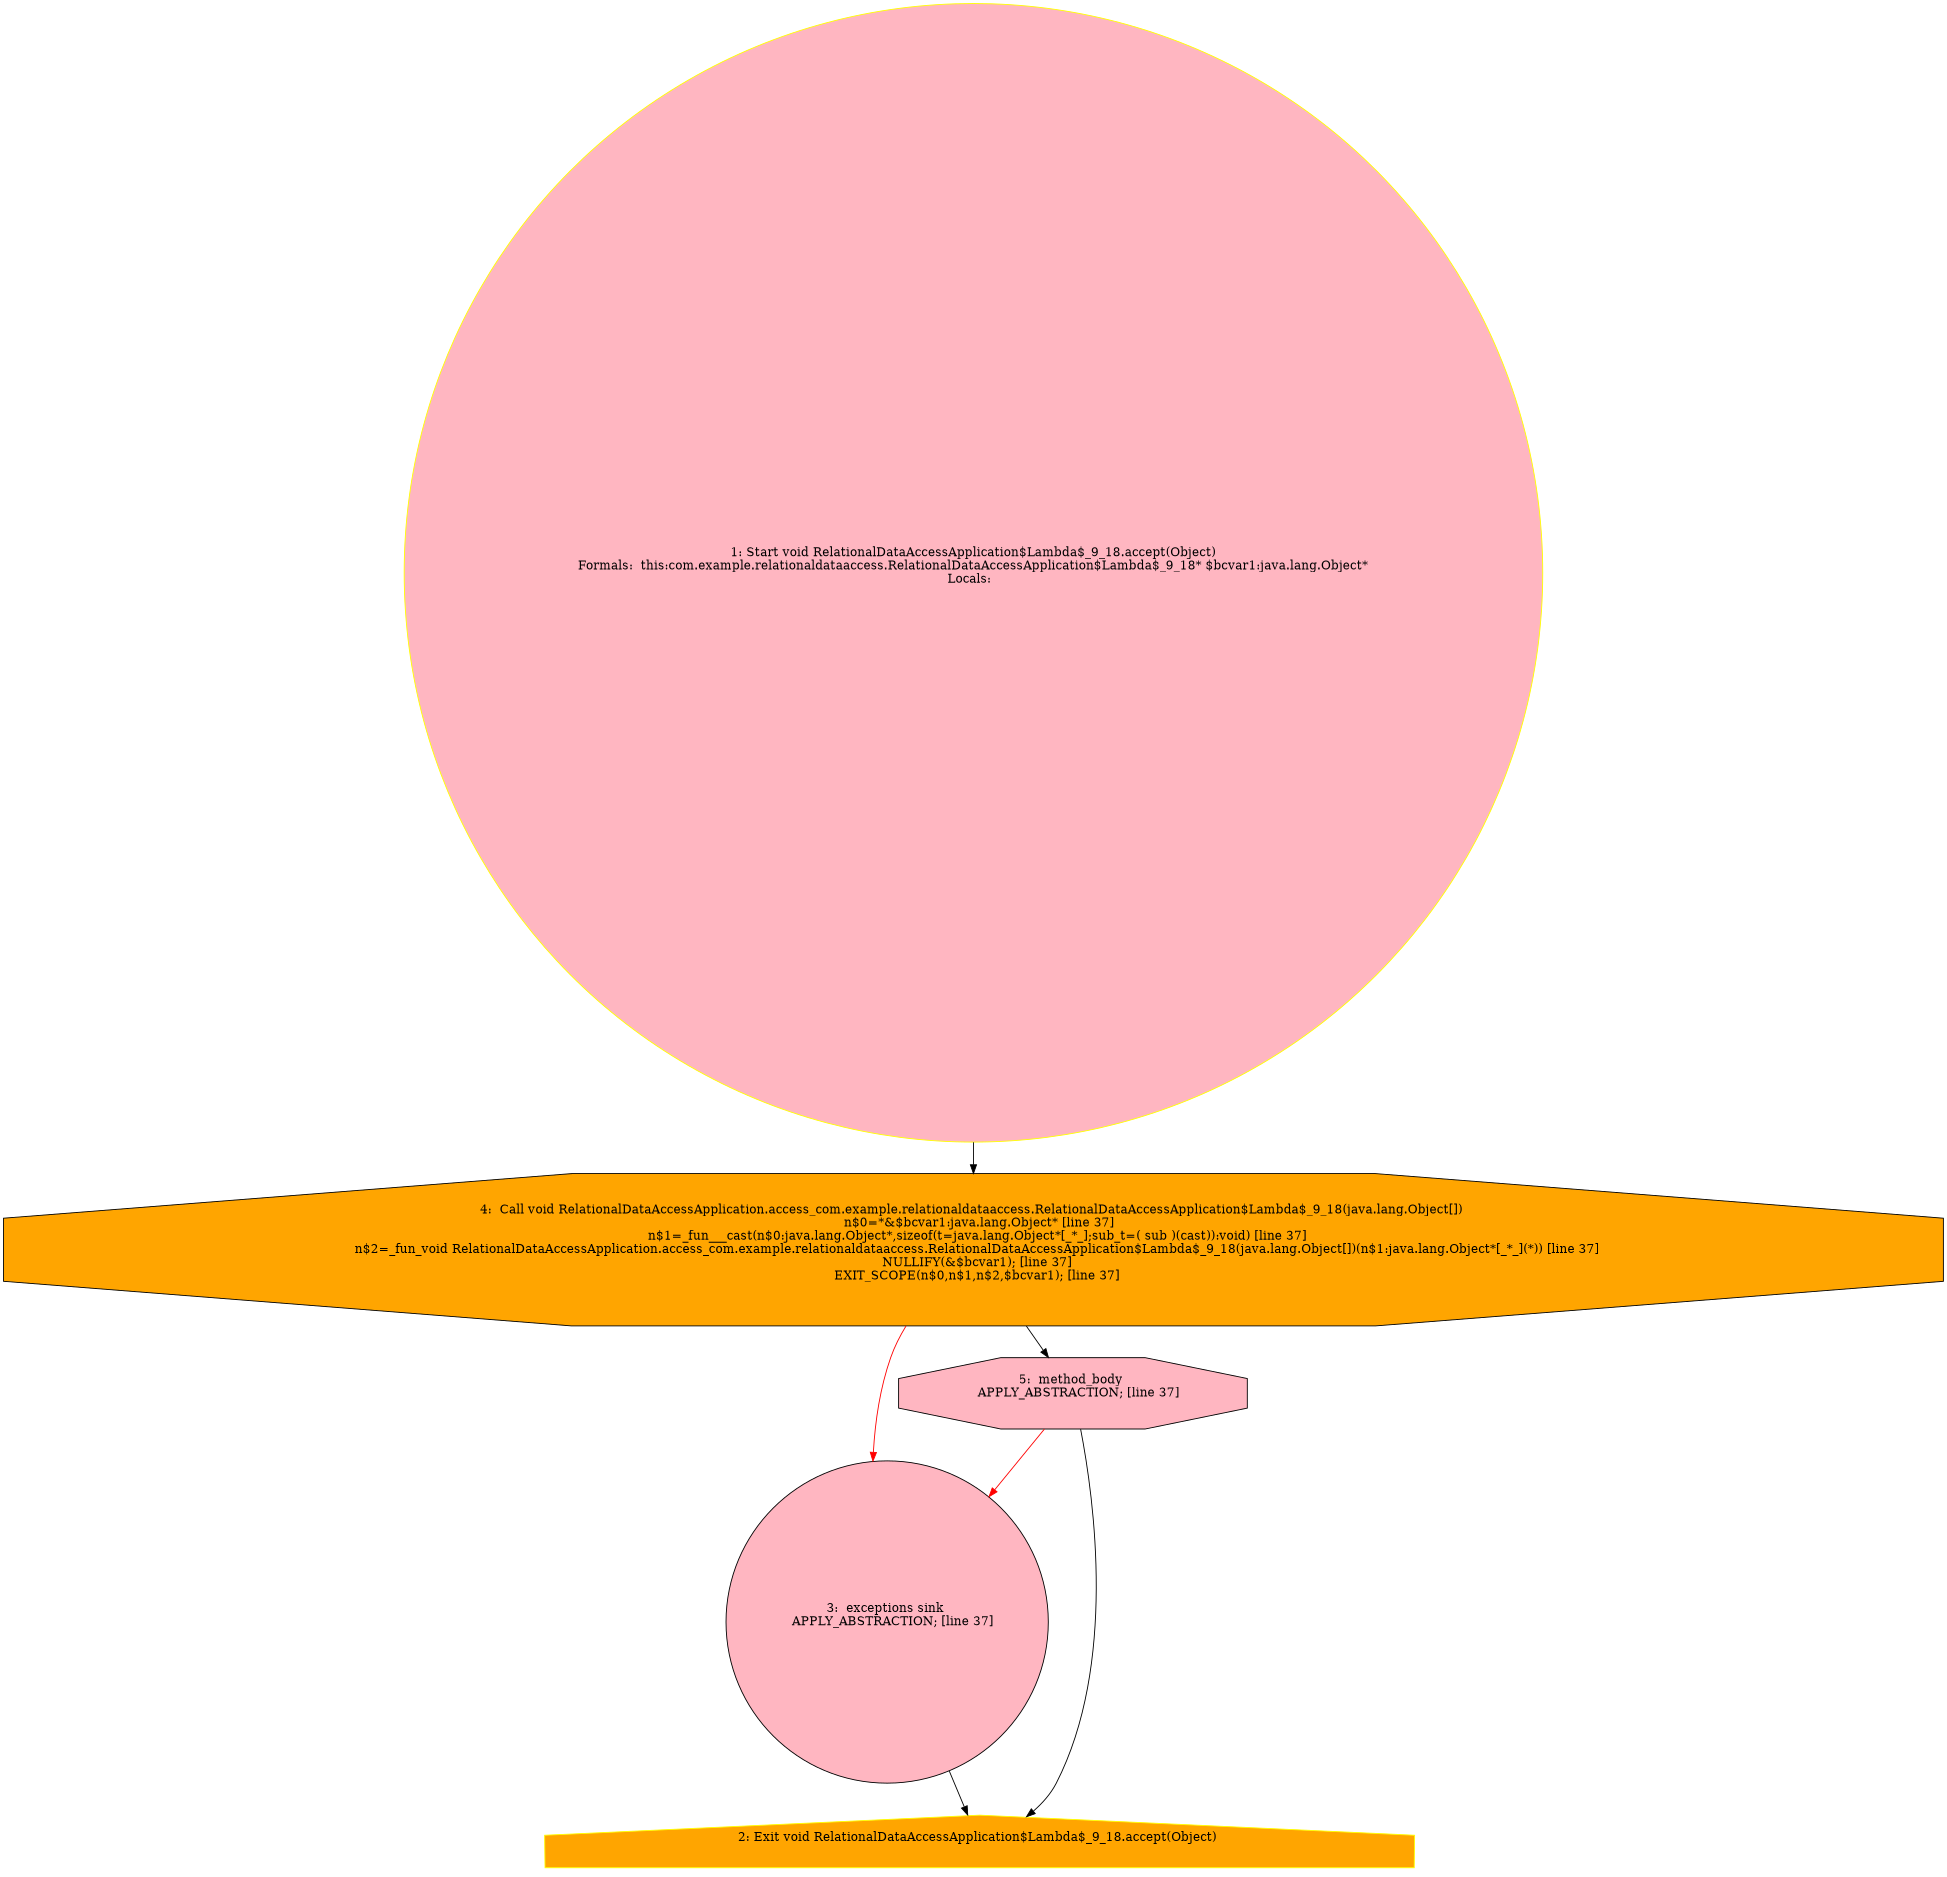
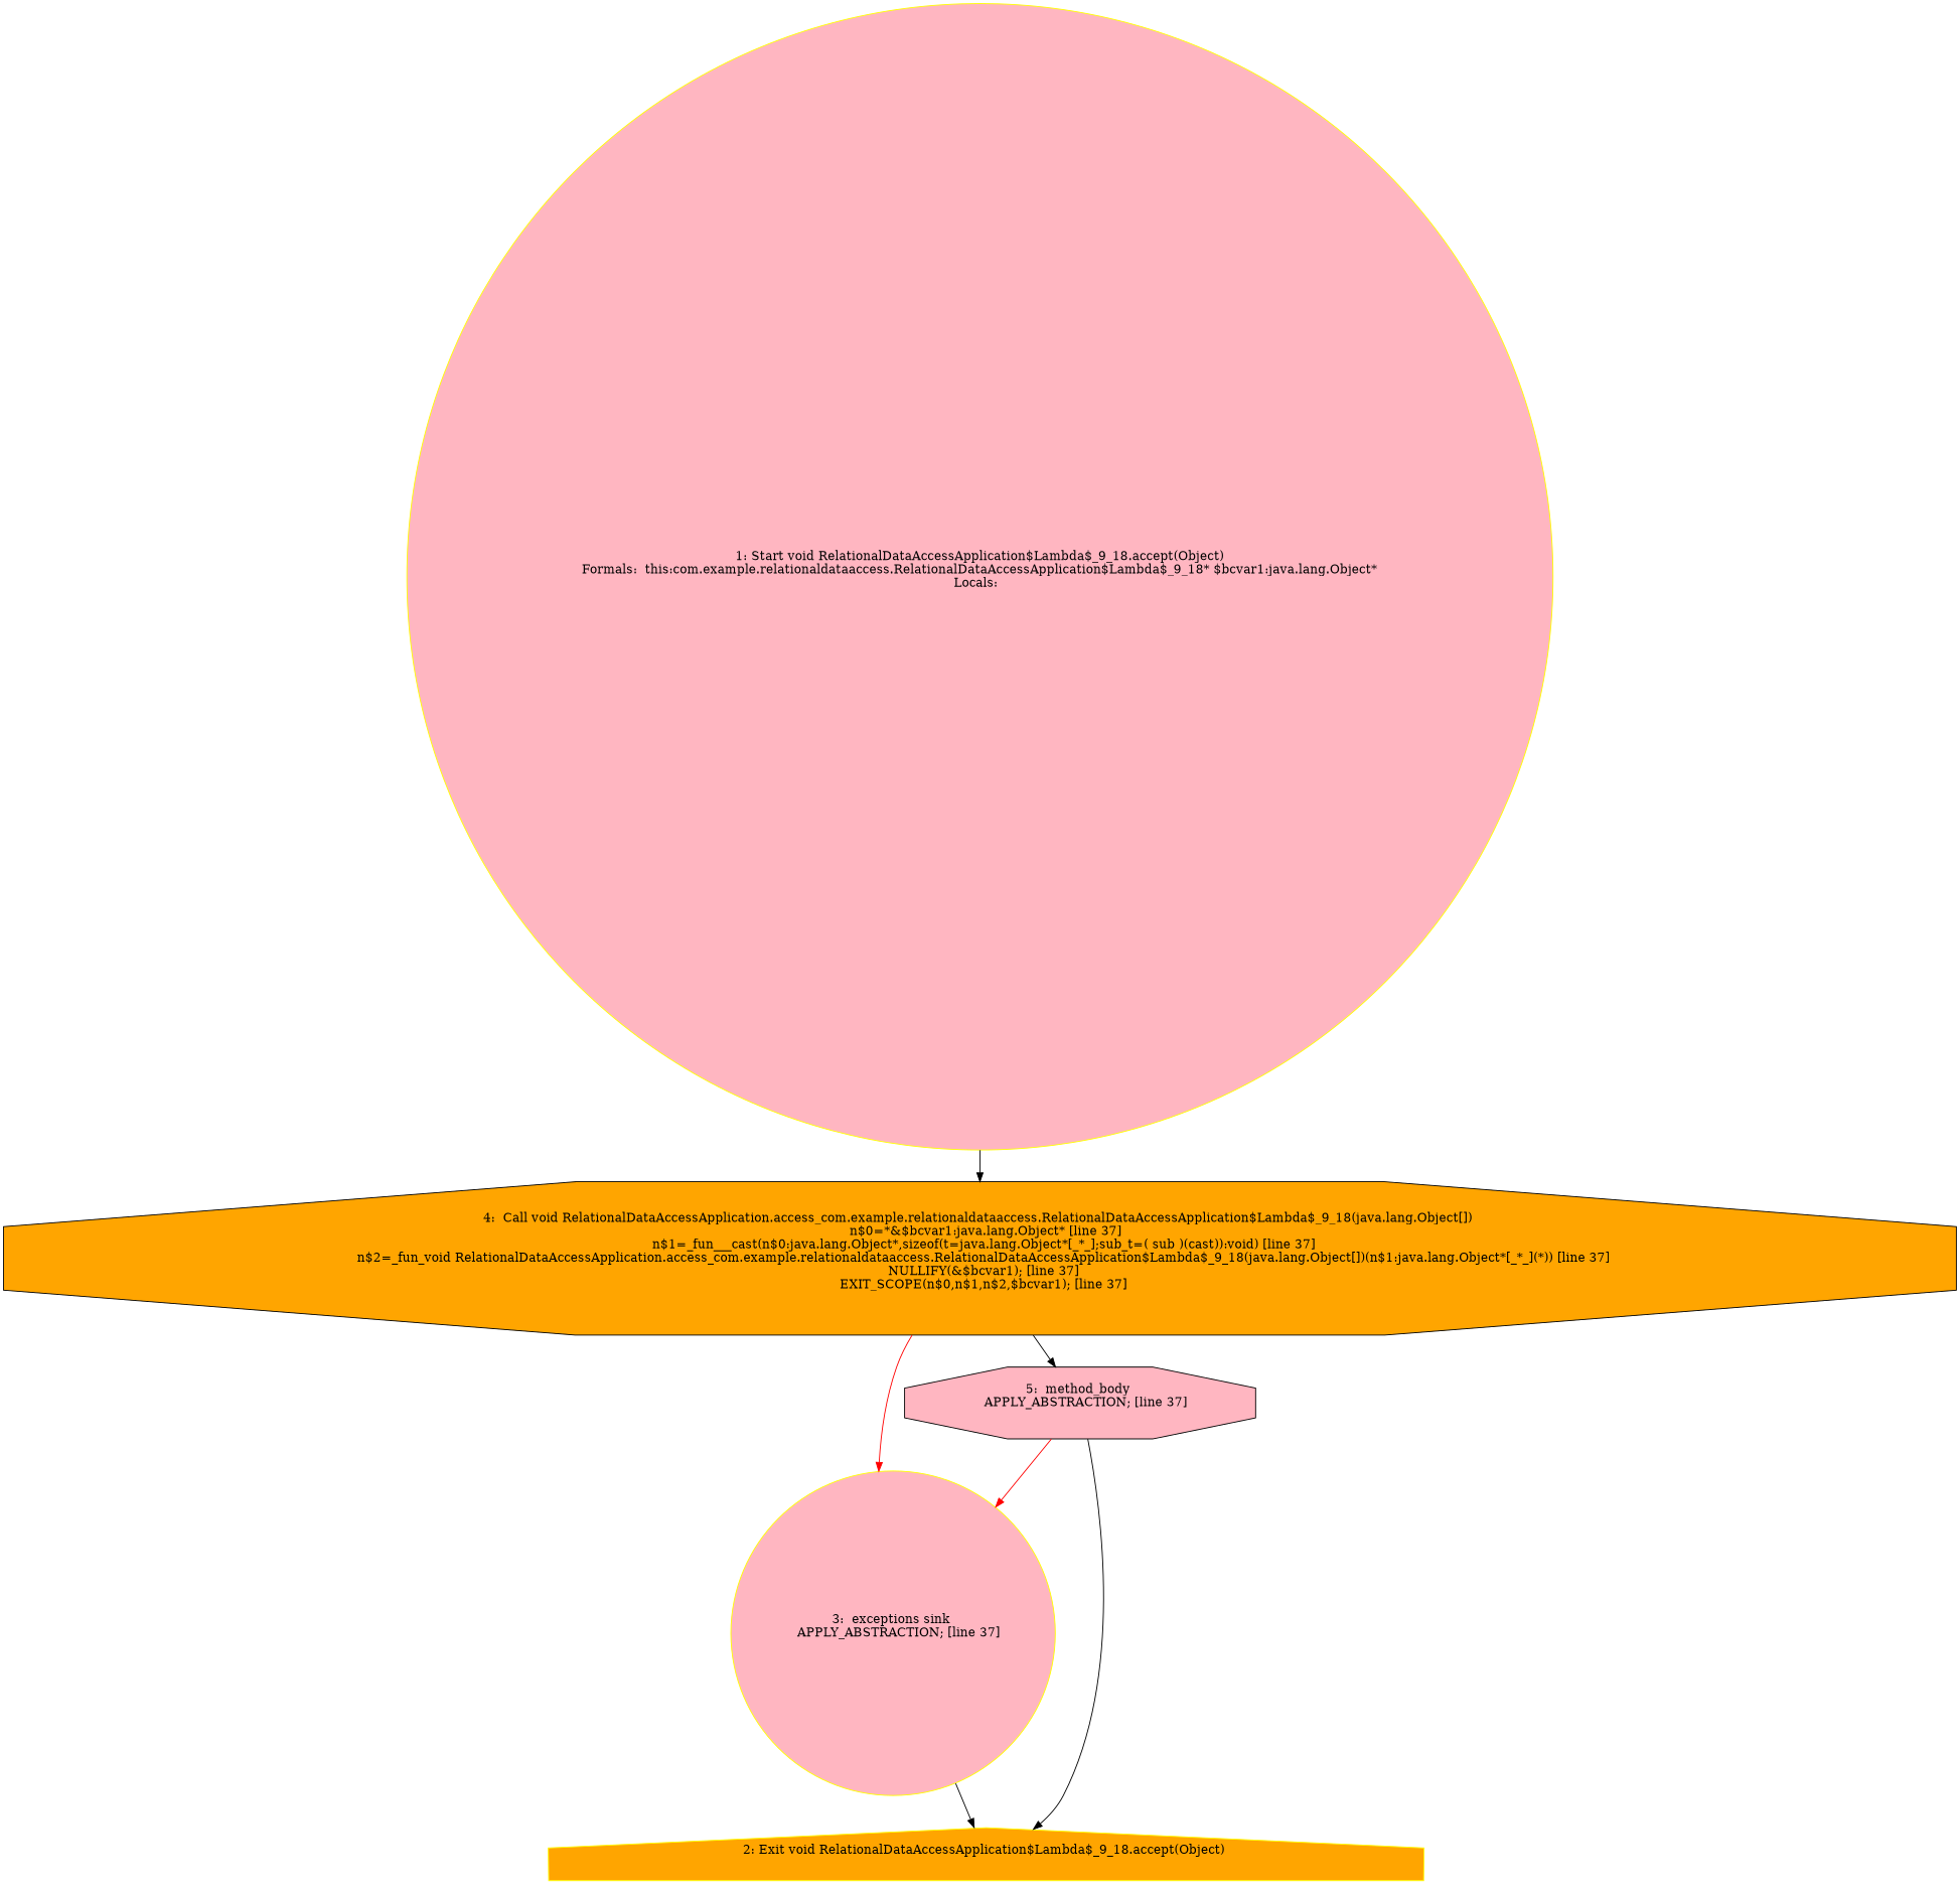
  digraph {
    node [style=filled fillcolor=lightpink shape=circle]
    n1 [color=yellow label="1: Start void RelationalDataAccessApplication$Lambda$_9_18.accept(Object)\nFormals:  this:com.example.relationaldataaccess.RelationalDataAccessApplication$Lambda$_9_18* $bcvar1:java.lang.Object*\nLocals:  \n  "]
    n2 [label="4:  Call void RelationalDataAccessApplication.access_com.example.relationaldataaccess.RelationalDataAccessApplication$Lambda$_9_18(java.lang.Object[]) \n   n$0=*&$bcvar1:java.lang.Object* [line 37]\n  n$1=_fun___cast(n$0:java.lang.Object*,sizeof(t=java.lang.Object*[_*_];sub_t=( sub )(cast)):void) [line 37]\n  n$2=_fun_void RelationalDataAccessApplication.access_com.example.relationaldataaccess.RelationalDataAccessApplication$Lambda$_9_18(java.lang.Object[])(n$1:java.lang.Object*[_*_](*)) [line 37]\n  NULLIFY(&$bcvar1); [line 37]\n  EXIT_SCOPE(n$0,n$1,n$2,$bcvar1); [line 37]\n " shape=octagon fillcolor=orange]
-   n3 [label="3:  exceptions sink \n   APPLY_ABSTRACTION; [line 37]\n "]
+   n3 [label="3:  exceptions sink \n   APPLY_ABSTRACTION; [line 37]\n " color=yellow]
    n4 [label="5:  method_body \n   APPLY_ABSTRACTION; [line 37]\n " shape=octagon]
    n5 [color=yellow label="2: Exit void RelationalDataAccessApplication$Lambda$_9_18.accept(Object) \n  " fillcolor=orange shape=house]
    n1 -> n2
    n2 -> n3 [color=red]
    n2 -> n4
    n3 -> n5
    n4 -> n3 [color=red]
    n4 -> n5
  }
